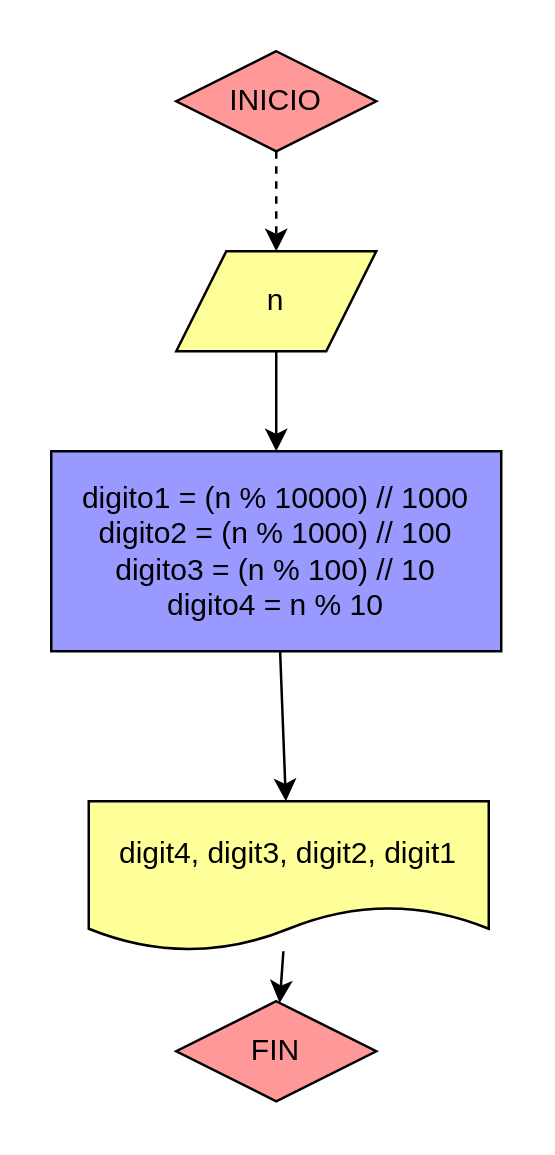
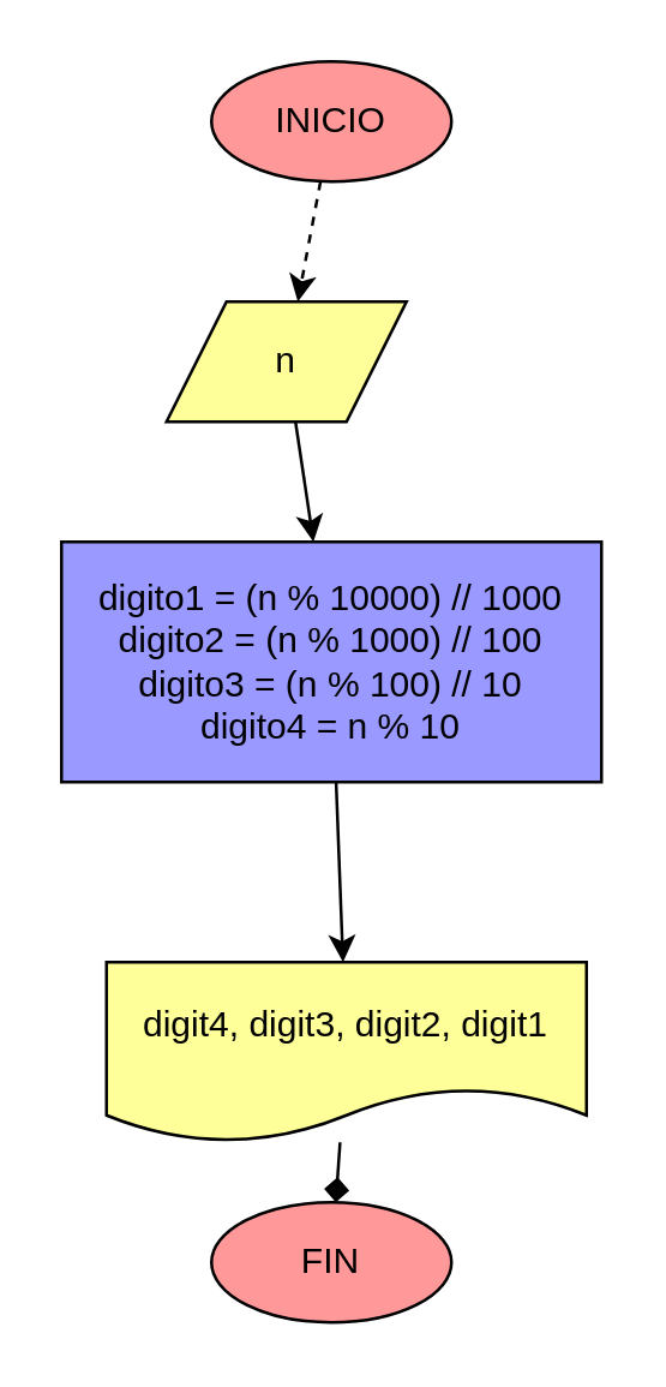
  <mxCell id="0" />
  <mxCell id="1" parent="0" />
  <mxCell id="2" value="" style="edgeStyle=none;html=1;fontFamily=Helvetica;fontSize=12;fontColor=#000000;strokeColor=#000000;rounded=0;dashed=1;" parent="1" source="3" target="5" edge="1"><mxGeometry relative="1" as="geometry" /></mxCell>
- <mxCell id="3" value="&lt;font color=&quot;#000000&quot;&gt;INICIO&lt;/font&gt;" style="rhombus;whiteSpace=wrap;html=1;strokeColor=#000000;fillColor=#FF9999;gradientColor=none;shadow=0;" parent="1" vertex="1"><mxGeometry x="70" y="20" width="80" height="40" as="geometry" /></mxCell>
+ <mxCell id="3" value="&lt;font color=&quot;#000000&quot;&gt;INICIO&lt;/font&gt;" style="ellipse;whiteSpace=wrap;html=1;strokeColor=#000000;fillColor=#FF9999;gradientColor=none;shadow=0;rounded=0;" parent="1" vertex="1"><mxGeometry x="70" y="20" width="80" height="40" as="geometry" /></mxCell>
  <mxCell id="4" value="" style="edgeStyle=none;html=1;fontFamily=Helvetica;fontSize=12;fontColor=#000000;strokeColor=#000000;rounded=0;" parent="1" source="5" target="7" edge="1"><mxGeometry relative="1" as="geometry" /></mxCell>
- <mxCell id="5" value="n" style="shape=parallelogram;perimeter=parallelogramPerimeter;whiteSpace=wrap;html=1;fixedSize=1;fillColor=#FFFF99;strokeColor=#000000;gradientColor=none;shadow=0;fontColor=#000000;rounded=0;" parent="1" vertex="1"><mxGeometry x="70" y="100" width="80" height="40" as="geometry" /></mxCell>
+ <mxCell id="5" value="n" style="shape=parallelogram;perimeter=parallelogramPerimeter;whiteSpace=wrap;html=1;fixedSize=1;fillColor=#FFFF99;strokeColor=#000000;gradientColor=none;shadow=0;fontColor=#000000;rounded=0;" parent="1" vertex="1"><mxGeometry x="55" y="100" width="80" height="40" as="geometry" /></mxCell>
  <mxCell id="6" value="" style="edgeStyle=none;html=1;fontFamily=Helvetica;fontSize=12;fontColor=#000000;strokeColor=#000000;rounded=0;" parent="1" source="7" target="9" edge="1"><mxGeometry relative="1" as="geometry" /></mxCell>
  <mxCell id="7" value="&lt;div&gt;digito1 = (n % 10000) // 1000&lt;/div&gt;&lt;div&gt;digito2 = (n % 1000) // 100&lt;/div&gt;&lt;div&gt;digito3 = (n % 100) // 10&lt;/div&gt;&lt;div&gt;digito4 = n % 10&lt;/div&gt;" style="whiteSpace=wrap;html=1;fillColor=#9999FF;strokeColor=default;gradientColor=none;shadow=0;fontColor=#000000;rounded=0;" parent="1" vertex="1"><mxGeometry x="20" y="180" width="180" height="80" as="geometry" /></mxCell>
- <mxCell id="8" value="" style="edgeStyle=none;html=1;fontFamily=Helvetica;fontSize=12;fontColor=#000000;strokeColor=#000000;rounded=0;" parent="1" source="9" target="10" edge="1"><mxGeometry relative="1" as="geometry" /></mxCell>
+ <mxCell id="8" value="" style="edgeStyle=none;html=1;fontFamily=Helvetica;fontSize=12;fontColor=#000000;strokeColor=#000000;rounded=0;endArrow=diamond;" parent="1" source="9" target="10" edge="1"><mxGeometry relative="1" as="geometry" /></mxCell>
  <mxCell id="9" value="digit4, digit3, digit2, digit1" style="shape=document;whiteSpace=wrap;html=1;boundedLbl=1;fillColor=#FFFF99;strokeColor=#000000;gradientColor=none;shadow=0;fontColor=#000000;rounded=0;" parent="1" vertex="1"><mxGeometry x="35" y="320" width="160" height="60" as="geometry" /></mxCell>
- <mxCell id="10" value="FIN" style="rhombus;whiteSpace=wrap;html=1;fillColor=#FF9999;strokeColor=#000000;fontColor=#000000;gradientColor=none;shadow=0;" parent="1" vertex="1"><mxGeometry x="70" y="400" width="80" height="40" as="geometry" /></mxCell>
+ <mxCell id="10" value="FIN" style="ellipse;whiteSpace=wrap;html=1;fillColor=#FF9999;strokeColor=#000000;fontColor=#000000;gradientColor=none;shadow=0;rounded=0;" parent="1" vertex="1"><mxGeometry x="70" y="400" width="80" height="40" as="geometry" /></mxCell>
